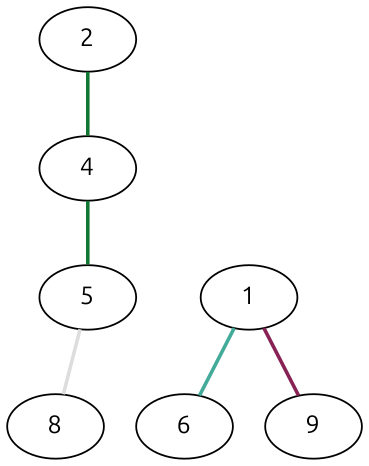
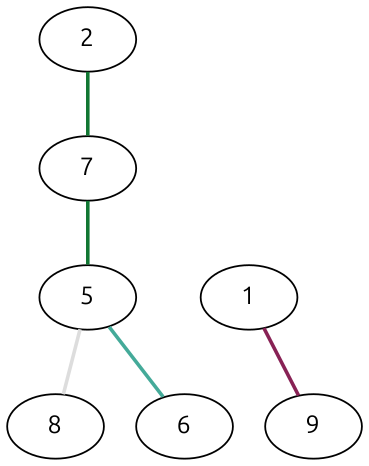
  graph {
    fontname=Ubuntu
    rankdir=BT
    node [fontname=Ubuntu]
    edge [color="#117733" fontname=Ubuntu style=bold]
-   4
+   4 [label=7]
    2
    5
    6
    8
    9
    1
    4 -- 2
    5 -- 4
-   6 -- 1 [color="#44AA99"]
+   6 -- 5 [color="#44AA99"]
    8 -- 5 [color="#DDDDDD"]
    9 -- 1 [color="#882255"]
  }
